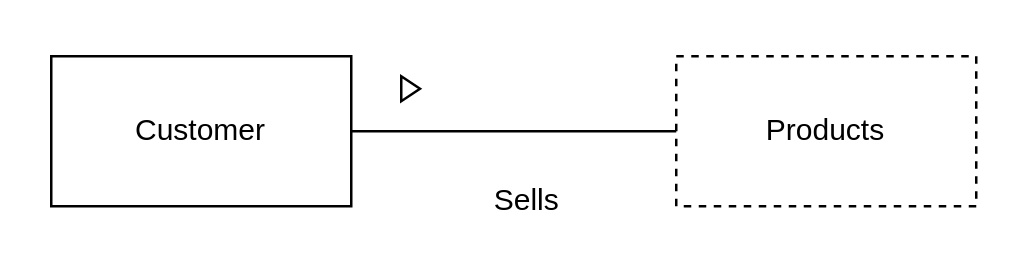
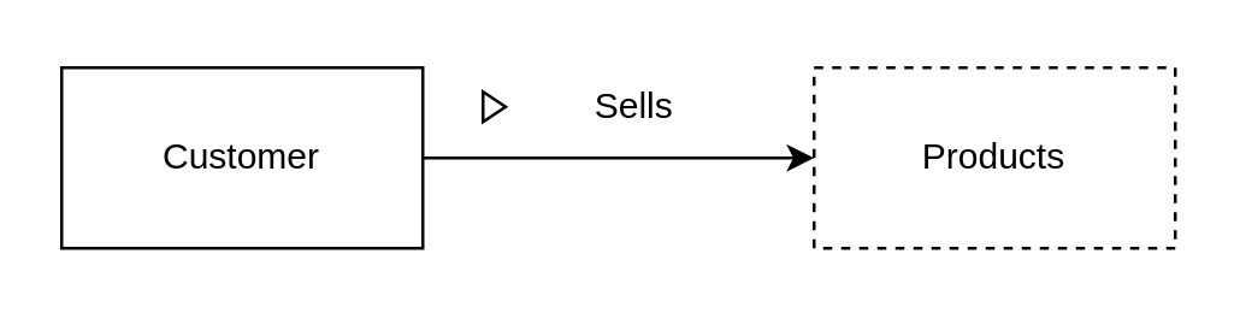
  <mxCell id="0" />
  <mxCell id="1" parent="0" />
  <mxCell id="2" value="Customer" style="rounded=0;whiteSpace=wrap;html=1;" vertex="1" parent="1"><mxGeometry x="20" y="22" width="120" height="60" as="geometry" /></mxCell>
  <mxCell id="3" value="Products" style="rounded=0;whiteSpace=wrap;html=1;dashed=1;" vertex="1" parent="1"><mxGeometry x="270" y="22" width="120" height="60" as="geometry" /></mxCell>
- <mxCell id="4" value="" style="endArrow=none;html=1;rounded=0;exitX=1;exitY=0.5;exitDx=0;exitDy=0;entryX=0;entryY=0.5;entryDx=0;entryDy=0;" edge="1" parent="1" source="2" target="3"><mxGeometry width="50" height="50" relative="1" as="geometry"><mxPoint x="140" y="82" as="sourcePoint" /><mxPoint x="190" y="32" as="targetPoint" /></mxGeometry></mxCell>
+ <mxCell id="4" value="" style="endArrow=classic;html=1;rounded=0;exitX=1;exitY=0.5;exitDx=0;exitDy=0;entryX=0;entryY=0.5;entryDx=0;entryDy=0;" edge="1" parent="1" source="2" target="3"><mxGeometry width="50" height="50" relative="1" as="geometry"><mxPoint x="140" y="82" as="sourcePoint" /><mxPoint x="190" y="32" as="targetPoint" /></mxGeometry></mxCell>
  <mxCell id="5" value="" style="triangle;whiteSpace=wrap;html=1;" vertex="1" parent="1"><mxGeometry x="160" y="30" width="7.5" height="10" as="geometry" /></mxCell>
- <mxCell id="6" value="Sells" style="text;html=1;align=center;verticalAlign=middle;resizable=0;points=[];autosize=1;strokeColor=none;fillColor=none;" vertex="1" parent="1"><mxGeometry x="185" y="65" width="50" height="30" as="geometry" /></mxCell>
+ <mxCell id="6" value="Sells" style="text;html=1;align=center;verticalAlign=middle;resizable=0;points=[];autosize=1;strokeColor=none;fillColor=none;" vertex="1" parent="1"><mxGeometry x="185" y="20" width="50" height="30" as="geometry" /></mxCell>
